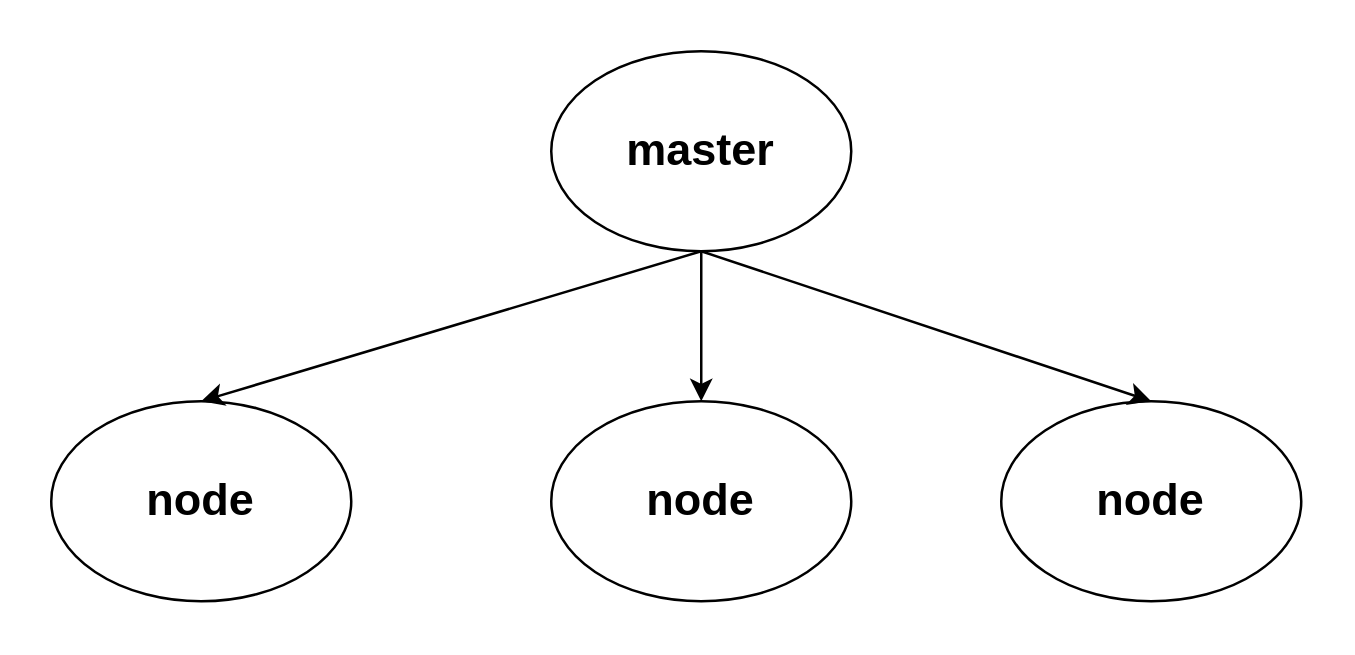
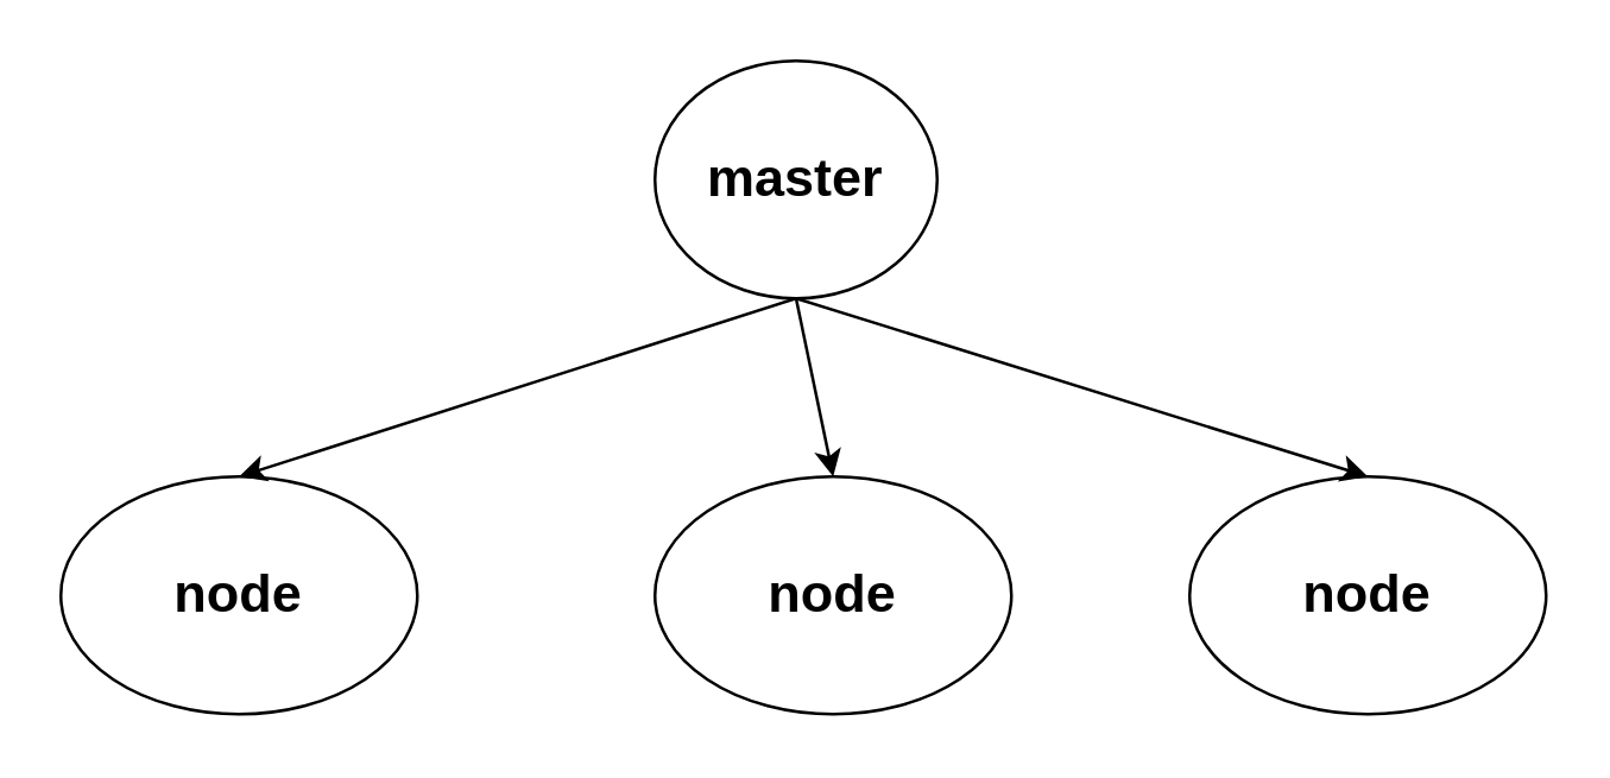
  <mxCell id="0" />
  <mxCell id="1" parent="0" />
- <mxCell id="2" value="&lt;b&gt;&lt;font style=&quot;font-size: 18px;&quot;&gt;master&lt;/font&gt;&lt;/b&gt;" style="ellipse;whiteSpace=wrap;html=1;" vertex="1" parent="1"><mxGeometry x="220" y="20" width="120" height="80" as="geometry" /></mxCell>
+ <mxCell id="2" value="&lt;b&gt;&lt;font style=&quot;font-size: 18px;&quot;&gt;master&lt;/font&gt;&lt;/b&gt;" style="ellipse;whiteSpace=wrap;html=1;" vertex="1" parent="1"><mxGeometry x="220" y="20" width="95" height="80" as="geometry" /></mxCell>
  <mxCell id="3" value="&lt;b&gt;&lt;font style=&quot;font-size: 18px;&quot;&gt;node&lt;/font&gt;&lt;/b&gt;" style="ellipse;whiteSpace=wrap;html=1;" vertex="1" parent="1"><mxGeometry x="20" y="160" width="120" height="80" as="geometry" /></mxCell>
  <mxCell id="4" value="&lt;b&gt;&lt;font style=&quot;font-size: 18px;&quot;&gt;node&lt;/font&gt;&lt;/b&gt;" style="ellipse;whiteSpace=wrap;html=1;" vertex="1" parent="1"><mxGeometry x="220" y="160" width="120" height="80" as="geometry" /></mxCell>
  <mxCell id="5" value="&lt;b&gt;&lt;font style=&quot;font-size: 18px;&quot;&gt;node&lt;/font&gt;&lt;/b&gt;" style="ellipse;whiteSpace=wrap;html=1;" vertex="1" parent="1"><mxGeometry x="400" y="160" width="120" height="80" as="geometry" /></mxCell>
  <mxCell id="6" value="" style="endArrow=classic;html=1;rounded=0;exitX=0.5;exitY=1;exitDx=0;exitDy=0;entryX=0.5;entryY=0;entryDx=0;entryDy=0;" edge="1" parent="1" source="2" target="3"><mxGeometry width="50" height="50" relative="1" as="geometry"><mxPoint x="280" y="50" as="sourcePoint" /><mxPoint x="100" y="110" as="targetPoint" /><Array as="points" /></mxGeometry></mxCell>
  <mxCell id="7" value="" style="endArrow=classic;html=1;rounded=0;exitX=0.5;exitY=1;exitDx=0;exitDy=0;entryX=0.5;entryY=0;entryDx=0;entryDy=0;" edge="1" parent="1" source="2" target="4"><mxGeometry width="50" height="50" relative="1" as="geometry"><mxPoint x="230" y="60" as="sourcePoint" /><mxPoint x="280" y="10" as="targetPoint" /></mxGeometry></mxCell>
  <mxCell id="8" value="" style="endArrow=classic;html=1;rounded=0;exitX=0.5;exitY=1;exitDx=0;exitDy=0;entryX=0.5;entryY=0;entryDx=0;entryDy=0;" edge="1" parent="1" source="2" target="5"><mxGeometry width="50" height="50" relative="1" as="geometry"><mxPoint x="274" y="111" as="sourcePoint" /><mxPoint x="90" y="170" as="targetPoint" /><Array as="points" /></mxGeometry></mxCell>
